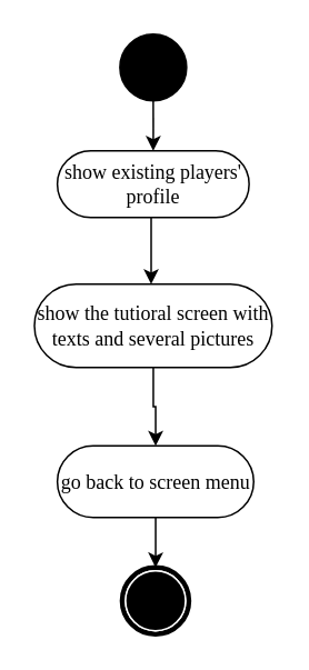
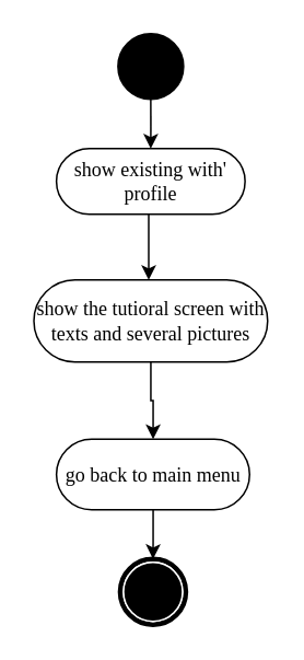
  <mxCell id="0" />
  <mxCell id="1" parent="0" />
  <mxCell id="2" value="" style="edgeStyle=orthogonalEdgeStyle;rounded=0;orthogonalLoop=1;jettySize=auto;html=1;" edge="1" parent="1" source="3" target="7"><mxGeometry relative="1" as="geometry" /></mxCell>
  <mxCell id="3" value="show the tutioral screen with texts and several pictures" style="rounded=1;whiteSpace=wrap;html=1;shadow=0;comic=0;labelBackgroundColor=none;strokeWidth=1;fontFamily=Verdana;fontSize=12;align=center;arcSize=50;" vertex="1" parent="1"><mxGeometry x="20" y="170" width="142.5" height="50" as="geometry" /></mxCell>
  <mxCell id="4" value="" style="edgeStyle=orthogonalEdgeStyle;rounded=0;orthogonalLoop=1;jettySize=auto;html=1;entryX=0.5;entryY=0;entryDx=0;entryDy=0;" edge="1" parent="1" source="5" target="10"><mxGeometry relative="1" as="geometry"><mxPoint x="91.25" y="90" as="targetPoint" /></mxGeometry></mxCell>
  <mxCell id="5" value="" style="ellipse;whiteSpace=wrap;html=1;rounded=0;shadow=0;comic=0;labelBackgroundColor=none;strokeWidth=1;fillColor=#000000;fontFamily=Verdana;fontSize=12;align=center;" vertex="1" parent="1"><mxGeometry x="71.25" y="20" width="40" height="40" as="geometry" /></mxCell>
  <mxCell id="6" value="" style="edgeStyle=orthogonalEdgeStyle;rounded=0;orthogonalLoop=1;jettySize=auto;html=1;" edge="1" parent="1" source="7" target="8"><mxGeometry relative="1" as="geometry" /></mxCell>
- <mxCell id="7" value="go back to screen menu" style="rounded=1;whiteSpace=wrap;html=1;shadow=0;comic=0;labelBackgroundColor=none;strokeWidth=1;fontFamily=Verdana;fontSize=12;align=center;arcSize=50;" vertex="1" parent="1"><mxGeometry x="33.75" y="267" width="117.75" height="43" as="geometry" /></mxCell>
+ <mxCell id="7" value="go back to main menu" style="rounded=1;whiteSpace=wrap;html=1;shadow=0;comic=0;labelBackgroundColor=none;strokeWidth=1;fontFamily=Verdana;fontSize=12;align=center;arcSize=50;" vertex="1" parent="1"><mxGeometry x="33.75" y="267" width="117.75" height="43" as="geometry" /></mxCell>
  <mxCell id="8" value="" style="shape=mxgraph.bpmn.shape;html=1;verticalLabelPosition=bottom;labelBackgroundColor=#ffffff;verticalAlign=top;perimeter=ellipsePerimeter;outline=end;symbol=terminate;rounded=0;shadow=0;comic=0;strokeWidth=1;fontFamily=Verdana;fontSize=12;align=center;" vertex="1" parent="1"><mxGeometry x="72.63" y="340" width="40" height="40" as="geometry" /></mxCell>
  <mxCell id="9" value="" style="edgeStyle=orthogonalEdgeStyle;rounded=0;orthogonalLoop=1;jettySize=auto;html=1;" edge="1" parent="1" source="10" target="3"><mxGeometry relative="1" as="geometry"><Array as="points"><mxPoint x="90" y="150" /><mxPoint x="90" y="150" /></Array></mxGeometry></mxCell>
- <mxCell id="10" value="show existing players' profile" style="rounded=1;whiteSpace=wrap;html=1;shadow=0;comic=0;labelBackgroundColor=none;strokeWidth=1;fontFamily=Verdana;fontSize=12;align=center;arcSize=50;" vertex="1" parent="1"><mxGeometry x="33.75" y="90" width="115" height="40" as="geometry" /></mxCell>
+ <mxCell id="10" value="show existing with' profile" style="rounded=1;whiteSpace=wrap;html=1;shadow=0;comic=0;labelBackgroundColor=none;strokeWidth=1;fontFamily=Verdana;fontSize=12;align=center;arcSize=50;" vertex="1" parent="1"><mxGeometry x="33.75" y="90" width="115" height="40" as="geometry" /></mxCell>
